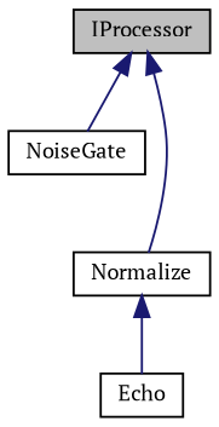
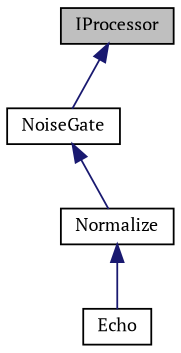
  digraph {
    fontname="PT Serif"
    node [color=black fillcolor=white fontname="PT Serif" fontsize=10 shape=record style=filled]
    edge [color=midnightblue dir=back fontname="PT Serif" fontsize=10 labelfontname=Helvetica labelfontsize=10 style=solid]
    n1 [fillcolor=grey75 fontcolor=black height=0.2 label=IProcessor width=0.4]
    n2 [height=0.2 label=NoiseGate width=0.4]
    n3 [height=0.2 label=Normalize width=0.4]
    n4 [height=0.2 label=Echo width=0.4]
    n1 -> n2
-   n1 -> n3
+   n2 -> n3
    n3 -> n4
  }
